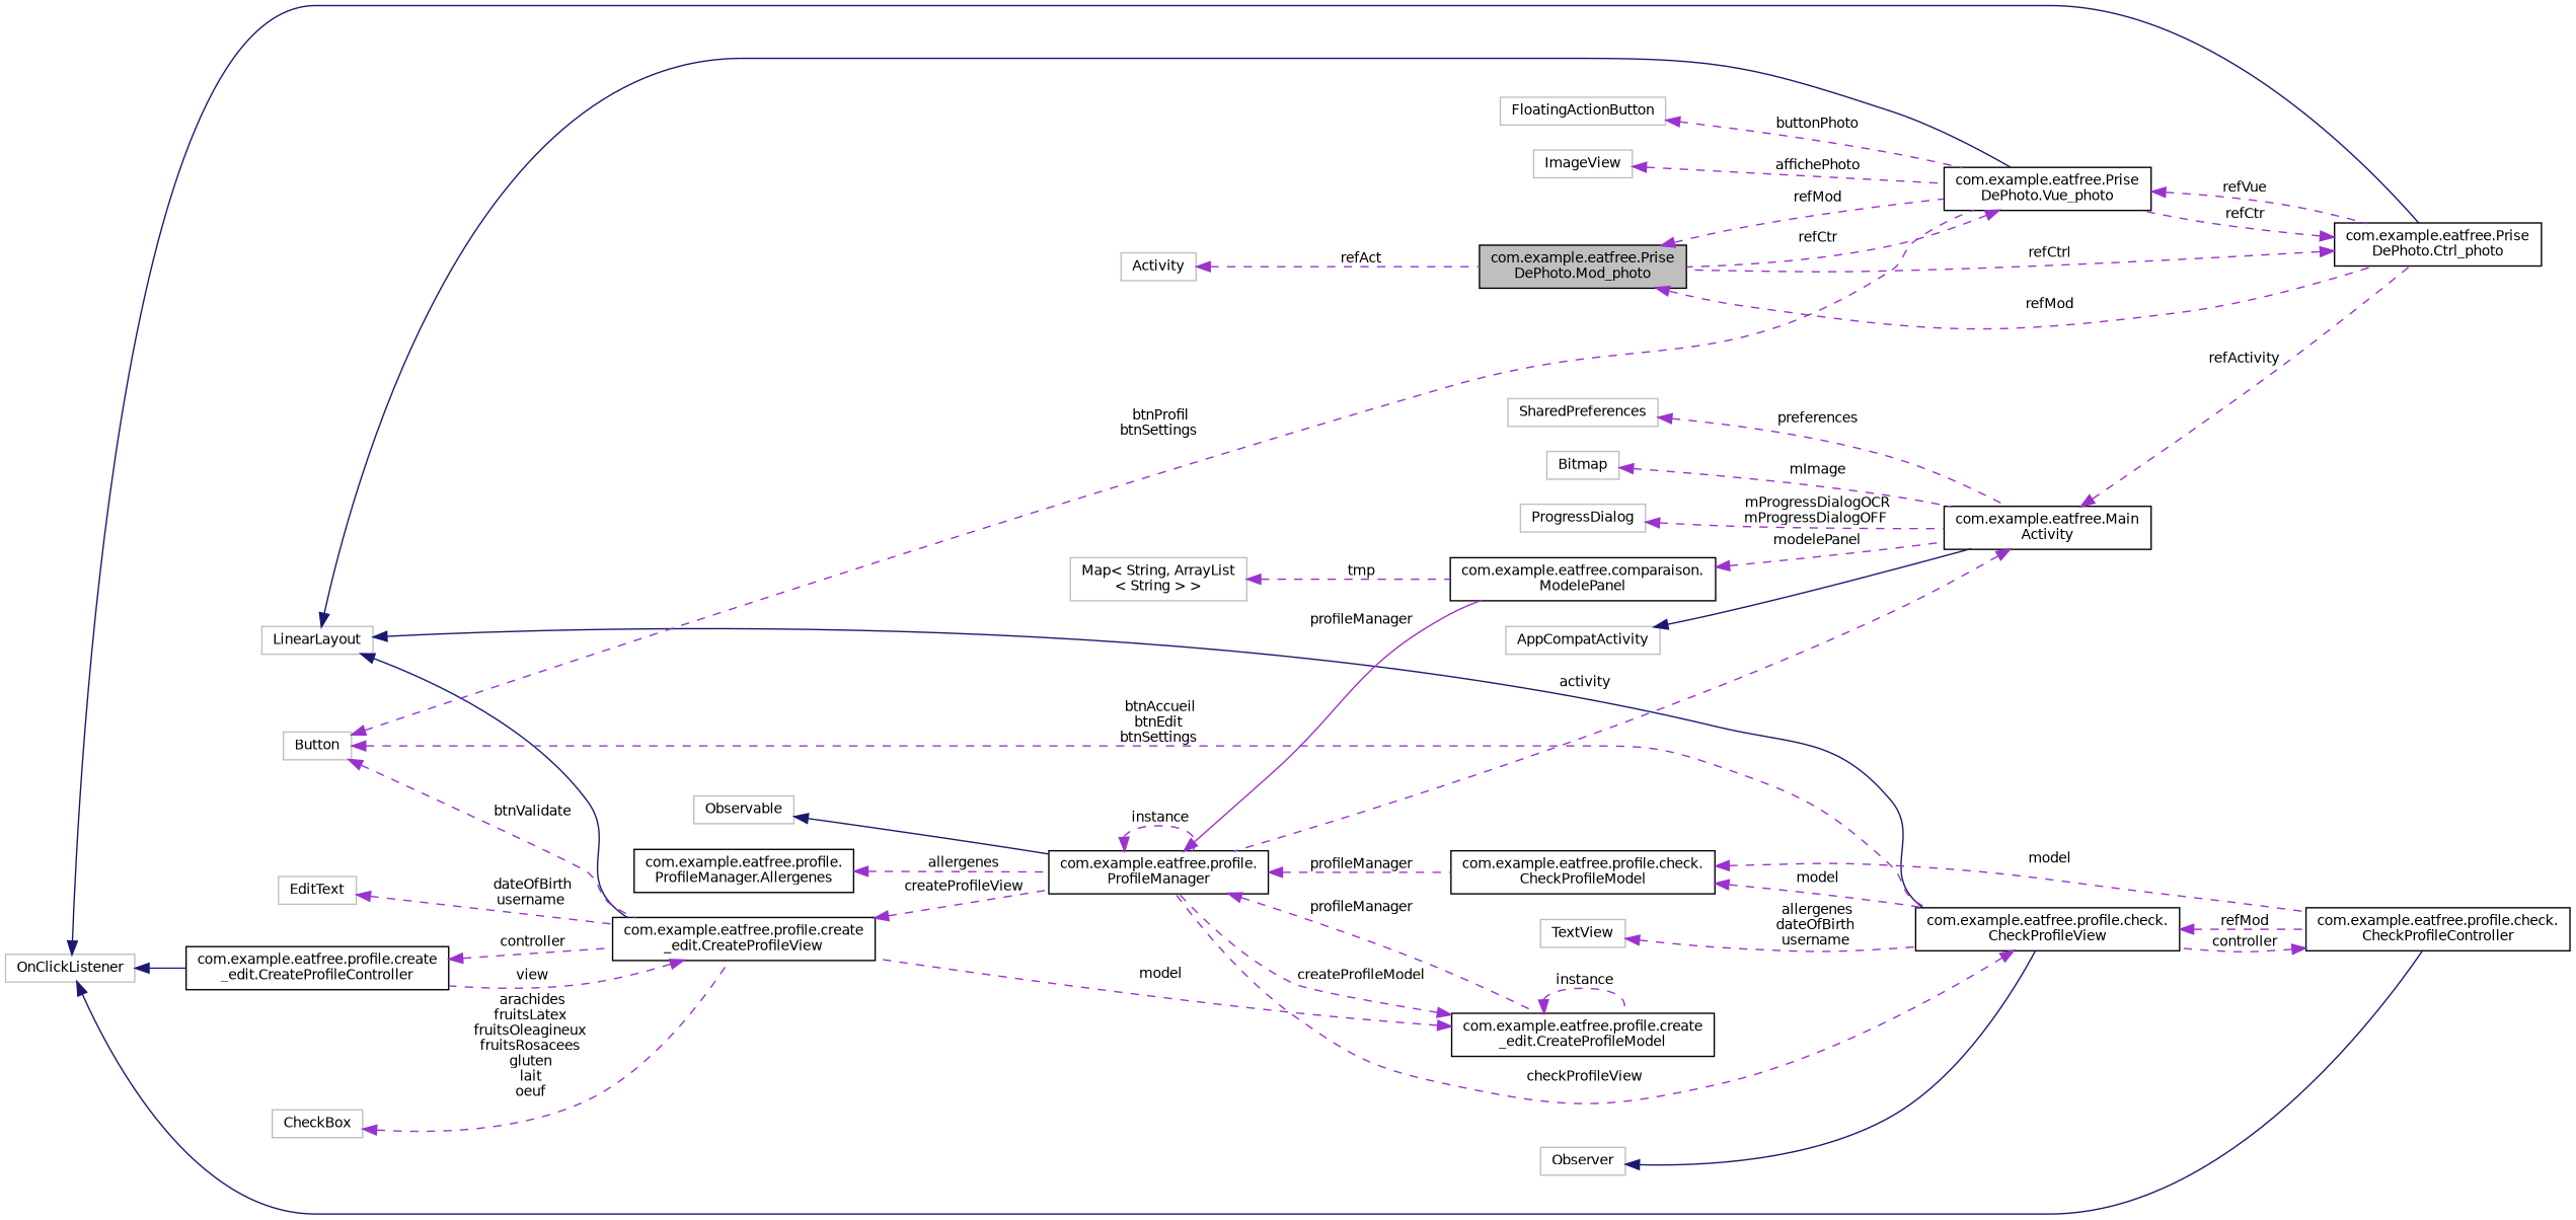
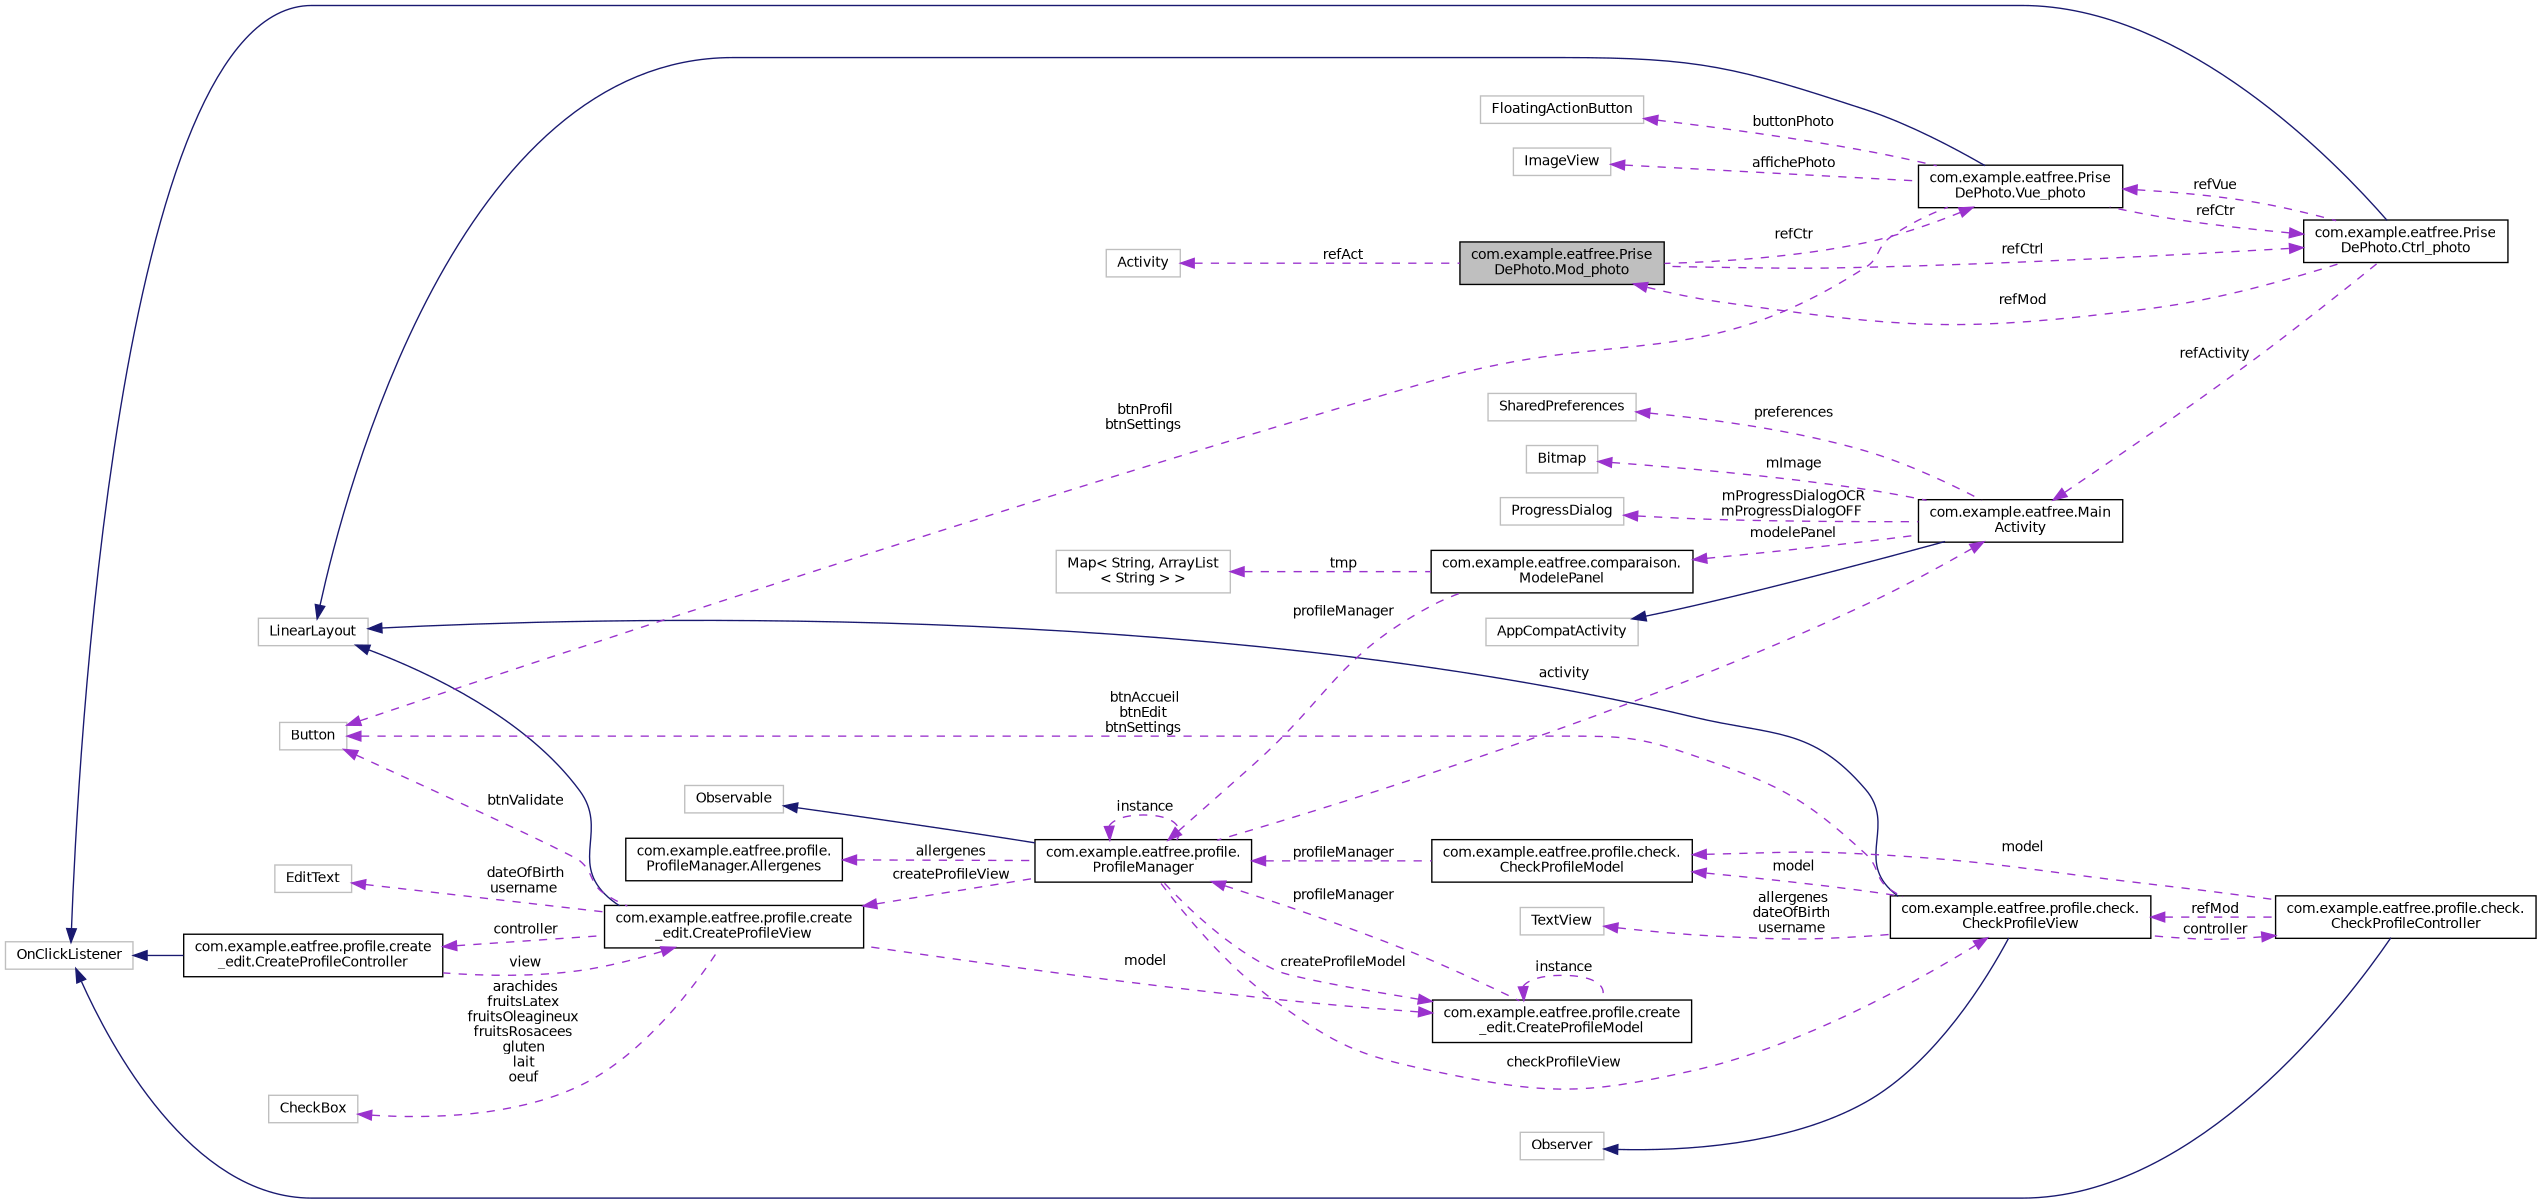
  digraph {
    rankdir=LR
    node [color=grey75 fillcolor=white fontname=Helvetica fontsize=10 shape=record style=filled]
    edge [color=darkorchid3 dir=back fontname=Helvetica fontsize=10 labelfontname=Helvetica labelfontsize=10 style=dashed]
    n1 [color=black fillcolor=grey75 fontcolor=black height=0.2 label="com.example.eatfree.Prise\lDePhoto.Mod_photo" width=0.4]
    n2 [color=black height=0.2 label="com.example.eatfree.Prise\lDePhoto.Vue_photo" width=0.4]
    n3 [color=black height=0.2 label="com.example.eatfree.Prise\lDePhoto.Ctrl_photo" width=0.4]
    n4 [height=0.2 label=Activity width=0.4]
    n5 [height=0.2 label=LinearLayout width=0.4]
    n6 [color=black height=0.2 label="com.example.eatfree.profile.create\l_edit.CreateProfileView" width=0.4]
    n7 [color=black height=0.2 label="com.example.eatfree.profile.check.\lCheckProfileView" width=0.4]
    n8 [color=black height=0.2 label="com.example.eatfree.profile.create\l_edit.CreateProfileController" width=0.4]
    n9 [color=black height=0.2 label="com.example.eatfree.profile.\lProfileManager" width=0.4]
    n10 [color=black height=0.2 label="com.example.eatfree.profile.check.\lCheckProfileController" width=0.4]
    n11 [height=0.2 label=Button width=0.4]
    n12 [height=0.2 label=FloatingActionButton width=0.4]
    n13 [height=0.2 label=ImageView width=0.4]
    n14 [height=0.2 label=OnClickListener width=0.4]
    n15 [color=black height=0.2 label="com.example.eatfree.Main\lActivity" width=0.4]
    n16 [color=black height=0.2 label="com.example.eatfree.comparaison.\lModelePanel" width=0.4]
    n17 [color=black height=0.2 label="com.example.eatfree.profile.create\l_edit.CreateProfileModel" width=0.4]
    n18 [color=black height=0.2 label="com.example.eatfree.profile.check.\lCheckProfileModel" width=0.4]
    n19 [height=0.2 label=AppCompatActivity width=0.4]
    n20 [height=0.2 label=SharedPreferences width=0.4]
    n21 [height=0.2 label="Map\< String, ArrayList\l\< String \> \>" width=0.4]
    n22 [height=0.2 label=Observable width=0.4]
    n23 [height=0.2 label=CheckBox width=0.4]
    n24 [height=0.2 label=EditText width=0.4]
    n25 [height=0.2 label=Observer width=0.4]
    n26 [height=0.2 label=TextView width=0.4]
    n27 [color=black height=0.2 label="com.example.eatfree.profile.\lProfileManager.Allergenes" width=0.4]
    n28 [height=0.2 label=Bitmap width=0.4]
    n29 [height=0.2 label=ProgressDialog width=0.4]
-   n1 -> n2 [label=" refMod"]
    n1 -> n3 [label=" refMod"]
    n2 -> n1 [label=" refCtr"]
    n2 -> n3 [label=" refVue"]
    n3 -> n1 [label=" refCtrl"]
    n3 -> n2 [label=" refCtr"]
    n4 -> n1 [label=" refAct"]
    n5 -> n2 [color=midnightblue style=solid]
    n5 -> n6 [color=midnightblue style=solid]
    n5 -> n7 [color=midnightblue style=solid]
    n6 -> n8 [label=" view"]
    n6 -> n9 [label=" createProfileView"]
    n7 -> n9 [label=" checkProfileView"]
    n7 -> n10 [label=" refMod"]
    n8 -> n6 [label=" controller"]
    n9 -> n9 [label=" instance"]
-   n9 -> n16 [label=" profileManager" style=solid]
+   n9 -> n16 [label=" profileManager"]
    n9 -> n17 [label=" profileManager"]
    n9 -> n18 [label=" profileManager"]
    n10 -> n7 [label=" controller"]
    n11 -> n2 [label=" btnProfil\nbtnSettings"]
    n11 -> n6 [label=" btnValidate"]
    n11 -> n7 [label=" btnAccueil\nbtnEdit\nbtnSettings"]
    n12 -> n2 [label=" buttonPhoto"]
    n13 -> n2 [label=" affichePhoto"]
    n14 -> n3 [color=midnightblue style=solid]
    n14 -> n8 [color=midnightblue style=solid]
    n14 -> n10 [color=midnightblue style=solid]
    n15 -> n3 [label=" refActivity"]
    n15 -> n9 [label=" activity"]
    n16 -> n15 [label=" modelePanel"]
    n17 -> n6 [label=" model"]
    n17 -> n9 [label=" createProfileModel"]
    n17 -> n17 [label=" instance"]
    n18 -> n7 [label=" model"]
    n18 -> n10 [label=" model"]
    n19 -> n15 [color=midnightblue style=solid]
    n20 -> n15 [label=" preferences"]
    n21 -> n16 [label=" tmp"]
    n22 -> n9 [color=midnightblue style=solid]
    n23 -> n6 [label=" arachides\nfruitsLatex\nfruitsOleagineux\nfruitsRosacees\ngluten\nlait\noeuf"]
    n24 -> n6 [label=" dateOfBirth\nusername"]
    n25 -> n7 [color=midnightblue style=solid]
    n26 -> n7 [label=" allergenes\ndateOfBirth\nusername"]
    n27 -> n9 [label=" allergenes"]
    n28 -> n15 [label=" mImage"]
    n29 -> n15 [label=" mProgressDialogOCR\nmProgressDialogOFF"]
  }
